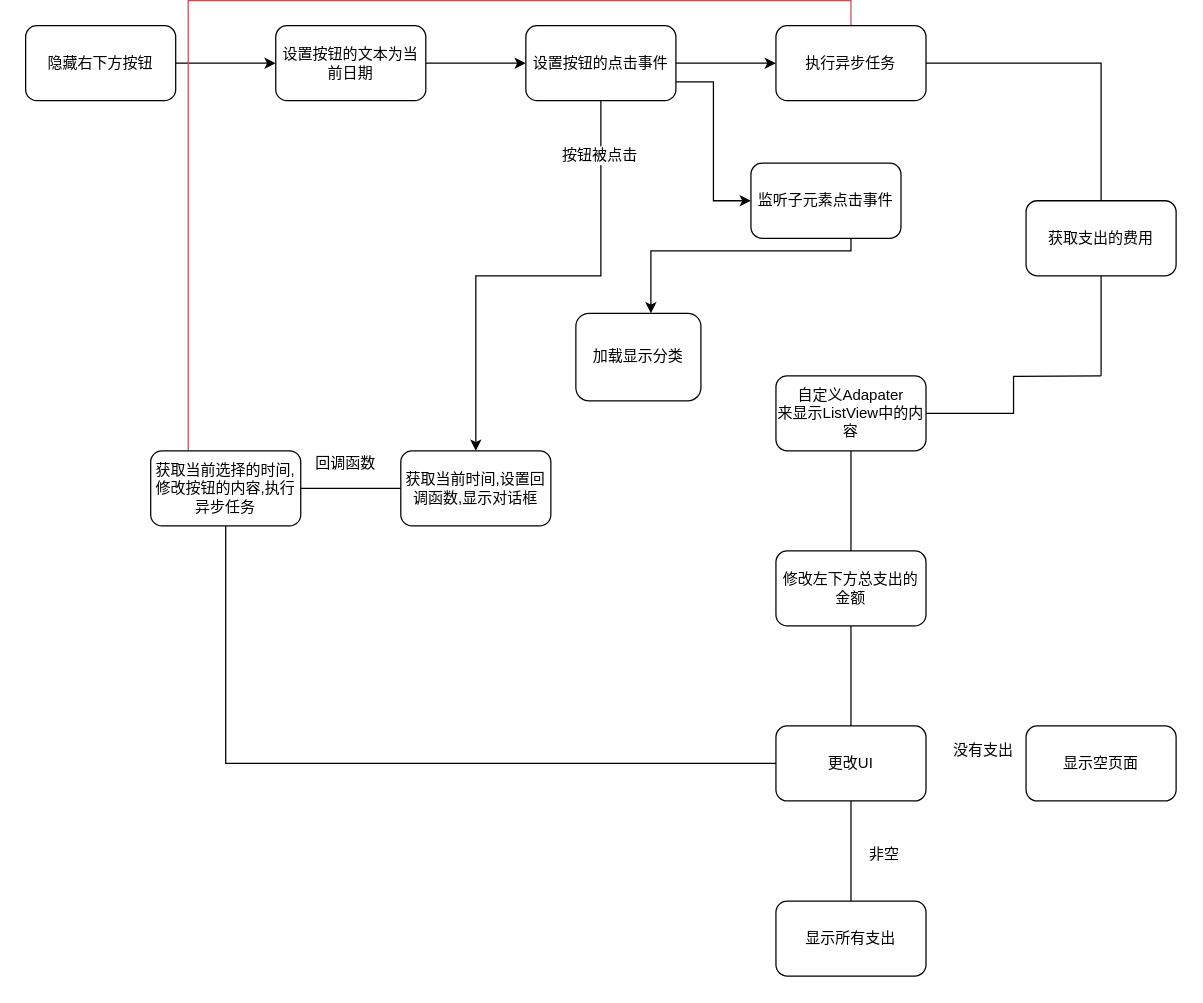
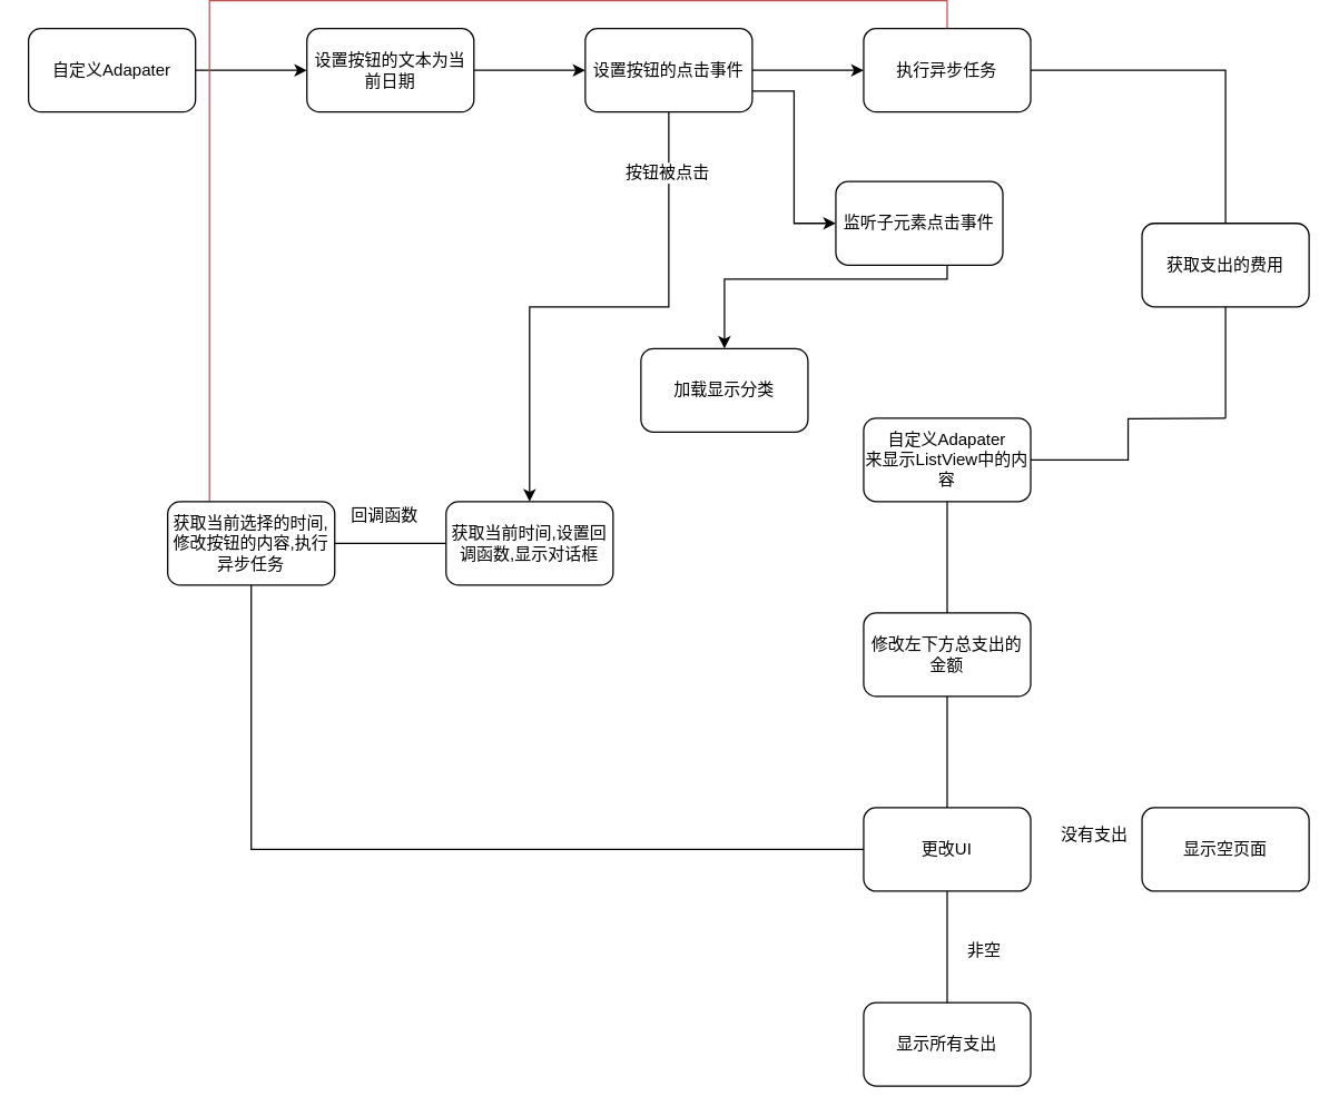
  <mxCell id="0" />
  <mxCell id="1" parent="0" />
  <mxCell id="2" value="" style="edgeStyle=orthogonalEdgeStyle;rounded=0;orthogonalLoop=1;jettySize=auto;html=1;" edge="1" parent="1" source="3" target="5"><mxGeometry relative="1" as="geometry" /></mxCell>
- <mxCell id="3" value="隐藏右下方按钮" style="rounded=1;whiteSpace=wrap;html=1;" vertex="1" parent="1"><mxGeometry x="20" y="20" width="120" height="60" as="geometry" /></mxCell>
+ <mxCell id="3" value="自定义Adapater" style="rounded=1;whiteSpace=wrap;html=1;" vertex="1" parent="1"><mxGeometry x="20" y="20" width="120" height="60" as="geometry" /></mxCell>
  <mxCell id="4" value="" style="edgeStyle=orthogonalEdgeStyle;rounded=0;orthogonalLoop=1;jettySize=auto;html=1;" edge="1" parent="1" source="5" target="10"><mxGeometry relative="1" as="geometry" /></mxCell>
  <mxCell id="5" value="设置按钮的文本为当前日期" style="rounded=1;whiteSpace=wrap;html=1;" vertex="1" parent="1"><mxGeometry x="220" y="20" width="120" height="60" as="geometry" /></mxCell>
  <mxCell id="6" value="" style="edgeStyle=orthogonalEdgeStyle;rounded=0;orthogonalLoop=1;jettySize=auto;html=1;" edge="1" parent="1" source="10" target="15"><mxGeometry relative="1" as="geometry" /></mxCell>
  <mxCell id="7" style="edgeStyle=orthogonalEdgeStyle;rounded=0;orthogonalLoop=1;jettySize=auto;html=1;exitX=1;exitY=0.75;exitDx=0;exitDy=0;entryX=0;entryY=0.5;entryDx=0;entryDy=0;" edge="1" parent="1" source="10" target="30"><mxGeometry relative="1" as="geometry" /></mxCell>
  <mxCell id="8" value="" style="edgeStyle=orthogonalEdgeStyle;rounded=0;orthogonalLoop=1;jettySize=auto;html=1;endArrow=classic;endFill=1;" edge="1" parent="1" source="10" target="12"><mxGeometry relative="1" as="geometry" /></mxCell>
  <mxCell id="9" value="按钮被点击" style="text;html=1;resizable=0;points=[];align=center;verticalAlign=middle;labelBackgroundColor=#ffffff;" vertex="1" connectable="0" parent="8"><mxGeometry x="-0.776" y="-2" relative="1" as="geometry"><mxPoint as="offset" /></mxGeometry></mxCell>
  <mxCell id="10" value="设置按钮的点击事件" style="rounded=1;whiteSpace=wrap;html=1;" vertex="1" parent="1"><mxGeometry x="420" y="20" width="120" height="60" as="geometry" /></mxCell>
  <mxCell id="11" value="" style="edgeStyle=orthogonalEdgeStyle;rounded=0;orthogonalLoop=1;jettySize=auto;html=1;endArrow=none;endFill=0;" edge="1" parent="1" source="12" target="14"><mxGeometry relative="1" as="geometry" /></mxCell>
  <mxCell id="12" value="获取当前时间,设置回调函数,显示对话框" style="rounded=1;whiteSpace=wrap;html=1;" vertex="1" parent="1"><mxGeometry x="320" y="360" width="120" height="60" as="geometry" /></mxCell>
  <mxCell id="13" style="edgeStyle=orthogonalEdgeStyle;rounded=0;orthogonalLoop=1;jettySize=auto;html=1;exitX=0.25;exitY=0;exitDx=0;exitDy=0;entryX=0.5;entryY=0;entryDx=0;entryDy=0;endArrow=none;endFill=0;fillColor=#f8cecc;strokeColor=#b85450;" edge="1" parent="1" source="14" target="15"><mxGeometry relative="1" as="geometry" /></mxCell>
  <mxCell id="14" value="获取当前选择的时间,修改按钮的内容,执行异步任务" style="rounded=1;whiteSpace=wrap;html=1;" vertex="1" parent="1"><mxGeometry x="120" y="360" width="120" height="60" as="geometry" /></mxCell>
  <mxCell id="15" value="执行异步任务" style="rounded=1;whiteSpace=wrap;html=1;" vertex="1" parent="1"><mxGeometry x="620" y="20" width="120" height="60" as="geometry" /></mxCell>
  <mxCell id="16" value="" style="edgeStyle=orthogonalEdgeStyle;rounded=0;orthogonalLoop=1;jettySize=auto;html=1;endArrow=none;endFill=0;exitX=1;exitY=0.5;exitDx=0;exitDy=0;" edge="1" parent="1" source="15" target="18"><mxGeometry relative="1" as="geometry"><mxPoint x="880" y="80" as="sourcePoint" /></mxGeometry></mxCell>
  <mxCell id="17" value="" style="edgeStyle=orthogonalEdgeStyle;rounded=0;orthogonalLoop=1;jettySize=auto;html=1;endArrow=none;endFill=0;" edge="1" parent="1" source="18"><mxGeometry relative="1" as="geometry"><mxPoint x="880" y="300" as="targetPoint" /></mxGeometry></mxCell>
  <mxCell id="18" value="获取支出的费用" style="rounded=1;whiteSpace=wrap;html=1;" vertex="1" parent="1"><mxGeometry x="820" y="160" width="120" height="60" as="geometry" /></mxCell>
  <mxCell id="19" value="" style="edgeStyle=orthogonalEdgeStyle;rounded=0;orthogonalLoop=1;jettySize=auto;html=1;endArrow=none;endFill=0;" edge="1" parent="1" target="21"><mxGeometry relative="1" as="geometry"><mxPoint x="880" y="300" as="sourcePoint" /></mxGeometry></mxCell>
  <mxCell id="20" value="" style="edgeStyle=orthogonalEdgeStyle;rounded=0;orthogonalLoop=1;jettySize=auto;html=1;endArrow=none;endFill=0;" edge="1" parent="1" source="21" target="23"><mxGeometry relative="1" as="geometry" /></mxCell>
  <mxCell id="21" value="自定义Adapater&lt;br&gt;来显示ListView中的内容" style="rounded=1;whiteSpace=wrap;html=1;" vertex="1" parent="1"><mxGeometry x="620" y="300" width="120" height="60" as="geometry" /></mxCell>
  <mxCell id="22" value="" style="edgeStyle=orthogonalEdgeStyle;rounded=0;orthogonalLoop=1;jettySize=auto;html=1;endArrow=none;endFill=0;" edge="1" parent="1" source="23" target="26"><mxGeometry relative="1" as="geometry" /></mxCell>
  <mxCell id="23" value="修改左下方总支出的金额" style="rounded=1;whiteSpace=wrap;html=1;" vertex="1" parent="1"><mxGeometry x="620" y="440" width="120" height="60" as="geometry" /></mxCell>
  <mxCell id="24" value="" style="edgeStyle=orthogonalEdgeStyle;rounded=0;orthogonalLoop=1;jettySize=auto;html=1;endArrow=none;endFill=0;" edge="1" parent="1" source="26" target="14"><mxGeometry relative="1" as="geometry" /></mxCell>
  <mxCell id="25" value="" style="edgeStyle=orthogonalEdgeStyle;rounded=0;orthogonalLoop=1;jettySize=auto;html=1;endArrow=none;endFill=0;" edge="1" parent="1" source="26" target="27"><mxGeometry relative="1" as="geometry" /></mxCell>
  <mxCell id="26" value="更改UI" style="rounded=1;whiteSpace=wrap;html=1;" vertex="1" parent="1"><mxGeometry x="620" y="580" width="120" height="60" as="geometry" /></mxCell>
  <mxCell id="27" value="显示所有支出" style="rounded=1;whiteSpace=wrap;html=1;" vertex="1" parent="1"><mxGeometry x="620" y="720" width="120" height="60" as="geometry" /></mxCell>
  <mxCell id="28" value="显示空页面" style="rounded=1;whiteSpace=wrap;html=1;" vertex="1" parent="1"><mxGeometry x="820" y="580" width="120" height="60" as="geometry" /></mxCell>
  <mxCell id="29" value="" style="edgeStyle=orthogonalEdgeStyle;rounded=0;orthogonalLoop=1;jettySize=auto;html=1;endArrow=classic;endFill=1;" edge="1" parent="1" source="30" target="31"><mxGeometry relative="1" as="geometry"><Array as="points"><mxPoint x="680" y="200" /><mxPoint x="520" y="200" /></Array></mxGeometry></mxCell>
  <mxCell id="30" value="监听子元素点击事件" style="rounded=1;whiteSpace=wrap;html=1;" vertex="1" parent="1"><mxGeometry x="600" y="130" width="120" height="60" as="geometry" /></mxCell>
- <mxCell id="31" value="加载显示分类" style="rounded=1;whiteSpace=wrap;html=1;" vertex="1" parent="1"><mxGeometry x="460" y="250" width="100" height="70" as="geometry" /></mxCell>
+ <mxCell id="31" value="加载显示分类" style="rounded=1;whiteSpace=wrap;html=1;" vertex="1" parent="1"><mxGeometry x="460" y="250" width="120" height="60" as="geometry" /></mxCell>
  <mxCell id="32" value="没有支出" style="text;html=1;resizable=0;points=[];autosize=1;align=left;verticalAlign=top;spacingTop=-4;" vertex="1" parent="1"><mxGeometry x="760" y="590" width="60" height="20" as="geometry" /></mxCell>
  <mxCell id="33" value="非空" style="text;html=1;resizable=0;points=[];autosize=1;align=left;verticalAlign=top;spacingTop=-4;" vertex="1" parent="1"><mxGeometry x="693" y="673" width="40" height="20" as="geometry" /></mxCell>
  <mxCell id="34" value="回调函数" style="text;html=1;resizable=0;points=[];autosize=1;align=left;verticalAlign=top;spacingTop=-4;" vertex="1" parent="1"><mxGeometry x="250" y="360" width="60" height="20" as="geometry" /></mxCell>
